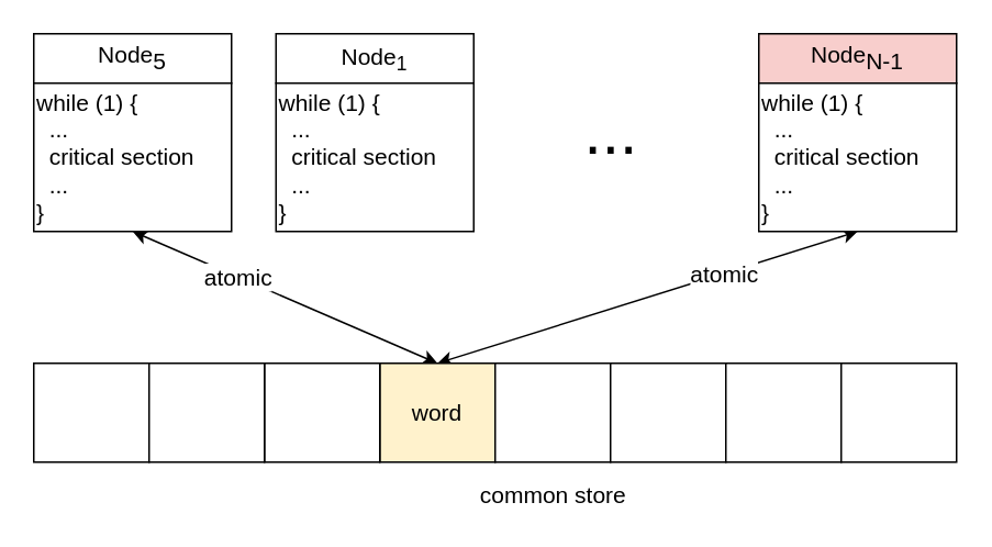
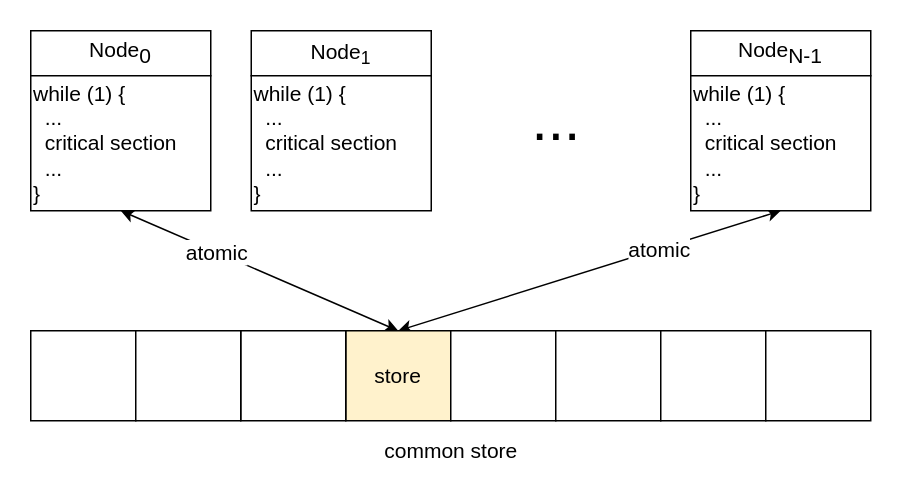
  <mxCell id="0" />
  <mxCell id="1" parent="0" />
- <mxCell id="2" value="common store" style="text;html=1;align=center;verticalAlign=middle;resizable=0;points=[];autosize=1;fontSize=14;" parent="1" vertex="1"><mxGeometry x="285" y="290" width="100" height="20" as="geometry" /></mxCell>
+ <mxCell id="2" value="common store" style="text;html=1;align=center;verticalAlign=middle;resizable=0;points=[];autosize=1;fontSize=14;" parent="1" vertex="1"><mxGeometry x="250" y="290" width="100" height="20" as="geometry" /></mxCell>
  <mxCell id="3" value="" style="group" parent="1" vertex="1" connectable="0"><mxGeometry x="20" y="20" width="120" height="120" as="geometry" /></mxCell>
- <mxCell id="4" value="Node&lt;sub style=&quot;font-size: 14px&quot;&gt;5&lt;/sub&gt;" style="rounded=0;whiteSpace=wrap;html=1;strokeColor=#000000;fontSize=14;align=center;" parent="3" vertex="1"><mxGeometry width="120" height="30" as="geometry" /></mxCell>
+ <mxCell id="4" value="Node&lt;sub style=&quot;font-size: 14px&quot;&gt;0&lt;/sub&gt;" style="rounded=0;whiteSpace=wrap;html=1;strokeColor=#000000;fontSize=14;align=center;" parent="3" vertex="1"><mxGeometry width="120" height="30" as="geometry" /></mxCell>
  <mxCell id="5" value="while (1) {&lt;br&gt;&amp;nbsp; ...&lt;br&gt;&amp;nbsp; critical section&lt;br&gt;&amp;nbsp; ...&lt;br&gt;}" style="rounded=0;whiteSpace=wrap;html=1;strokeColor=#000000;fontSize=14;align=left;" parent="3" vertex="1"><mxGeometry y="30" width="120" height="90" as="geometry" /></mxCell>
  <mxCell id="6" value="" style="endArrow=classic;startArrow=classic;html=1;fontSize=14;exitX=0.5;exitY=0;exitDx=0;exitDy=0;entryX=0.5;entryY=1;entryDx=0;entryDy=0;" parent="1" source="11" target="5" edge="1"><mxGeometry width="50" height="50" relative="1" as="geometry"><mxPoint x="105" y="270" as="sourcePoint" /><mxPoint x="105" y="150" as="targetPoint" /></mxGeometry></mxCell>
  <mxCell id="7" value="atomic" style="edgeLabel;html=1;align=center;verticalAlign=middle;resizable=0;points=[];fontSize=14;" parent="6" vertex="1" connectable="0"><mxGeometry x="0.34" y="1" relative="1" as="geometry"><mxPoint x="2.52" as="offset" /></mxGeometry></mxCell>
  <mxCell id="8" value="" style="endArrow=classic;startArrow=classic;html=1;fontSize=14;exitX=0.5;exitY=0;exitDx=0;exitDy=0;entryX=0.5;entryY=1;entryDx=0;entryDy=0;" parent="1" source="11" target="24" edge="1"><mxGeometry width="50" height="50" relative="1" as="geometry"><mxPoint x="275" y="300" as="sourcePoint" /><mxPoint x="495" y="150" as="targetPoint" /></mxGeometry></mxCell>
  <mxCell id="9" value="atomic" style="edgeLabel;html=1;align=center;verticalAlign=middle;resizable=0;points=[];fontSize=14;" parent="8" vertex="1" connectable="0"><mxGeometry x="0.34" y="1" relative="1" as="geometry"><mxPoint x="2.52" as="offset" /></mxGeometry></mxCell>
  <mxCell id="10" value="" style="group" parent="1" vertex="1" connectable="0"><mxGeometry x="20" y="220" width="560" height="60" as="geometry" /></mxCell>
- <mxCell id="11" value="word" style="rounded=0;whiteSpace=wrap;html=1;fontSize=14;fillColor=#fff2cc;" parent="10" vertex="1"><mxGeometry x="210" width="70" height="60" as="geometry" /></mxCell>
+ <mxCell id="11" value="store" style="rounded=0;whiteSpace=wrap;html=1;fontSize=14;fillColor=#fff2cc;" parent="10" vertex="1"><mxGeometry x="210" width="70" height="60" as="geometry" /></mxCell>
  <mxCell id="12" value="" style="rounded=0;whiteSpace=wrap;html=1;fontSize=14;" parent="10" vertex="1"><mxGeometry x="280" width="70" height="60" as="geometry" /></mxCell>
  <mxCell id="13" value="" style="rounded=0;whiteSpace=wrap;html=1;fontSize=14;" parent="10" vertex="1"><mxGeometry x="140" width="70" height="60" as="geometry" /></mxCell>
  <mxCell id="14" value="" style="rounded=0;whiteSpace=wrap;html=1;fontSize=14;" parent="10" vertex="1"><mxGeometry x="350" width="70" height="60" as="geometry" /></mxCell>
  <mxCell id="15" value="" style="rounded=0;whiteSpace=wrap;html=1;fontSize=14;" parent="10" vertex="1"><mxGeometry x="420" width="70" height="60" as="geometry" /></mxCell>
  <mxCell id="16" value="" style="rounded=0;whiteSpace=wrap;html=1;fontSize=14;" parent="10" vertex="1"><mxGeometry x="490" width="70" height="60" as="geometry" /></mxCell>
  <mxCell id="17" value="" style="rounded=0;whiteSpace=wrap;html=1;fontSize=14;" parent="10" vertex="1"><mxGeometry width="70" height="60" as="geometry" /></mxCell>
  <mxCell id="18" value="" style="rounded=0;whiteSpace=wrap;html=1;fontSize=14;" parent="10" vertex="1"><mxGeometry x="70" width="70" height="60" as="geometry" /></mxCell>
  <mxCell id="19" value="" style="group" parent="1" vertex="1" connectable="0"><mxGeometry x="167" y="20" width="120" height="120" as="geometry" /></mxCell>
  <mxCell id="20" value="Node&lt;sub&gt;1&lt;/sub&gt;" style="rounded=0;whiteSpace=wrap;html=1;strokeColor=#000000;fontSize=14;align=center;" parent="19" vertex="1"><mxGeometry width="120" height="30" as="geometry" /></mxCell>
  <mxCell id="21" value="while (1) {&lt;br&gt;&amp;nbsp; ...&lt;br&gt;&amp;nbsp; critical section&lt;br&gt;&amp;nbsp; ...&lt;br&gt;}" style="rounded=0;whiteSpace=wrap;html=1;strokeColor=#000000;fontSize=14;align=left;" parent="19" vertex="1"><mxGeometry y="30" width="120" height="90" as="geometry" /></mxCell>
  <mxCell id="22" value="" style="group" parent="1" vertex="1" connectable="0"><mxGeometry x="460" y="20" width="120" height="120" as="geometry" /></mxCell>
- <mxCell id="23" value="Node&lt;sub style=&quot;font-size: 14px&quot;&gt;N-1&lt;/sub&gt;" style="rounded=0;whiteSpace=wrap;html=1;strokeColor=#000000;fontSize=14;align=center;fillColor=#f8cecc;" parent="22" vertex="1"><mxGeometry width="120" height="30" as="geometry" /></mxCell>
+ <mxCell id="23" value="Node&lt;sub style=&quot;font-size: 14px&quot;&gt;N-1&lt;/sub&gt;" style="rounded=0;whiteSpace=wrap;html=1;strokeColor=#000000;fontSize=14;align=center;" parent="22" vertex="1"><mxGeometry width="120" height="30" as="geometry" /></mxCell>
  <mxCell id="24" value="while (1) {&lt;br&gt;&amp;nbsp; ...&lt;br&gt;&amp;nbsp; critical section&lt;br&gt;&amp;nbsp; ...&lt;br&gt;}" style="rounded=0;whiteSpace=wrap;html=1;strokeColor=#000000;fontSize=14;align=left;" parent="22" vertex="1"><mxGeometry y="30" width="120" height="90" as="geometry" /></mxCell>
  <mxCell id="25" value="..." style="text;html=1;align=center;verticalAlign=middle;resizable=0;points=[];autosize=1;fontSize=39;" parent="1" vertex="1"><mxGeometry x="345" y="55" width="50" height="50" as="geometry" /></mxCell>
